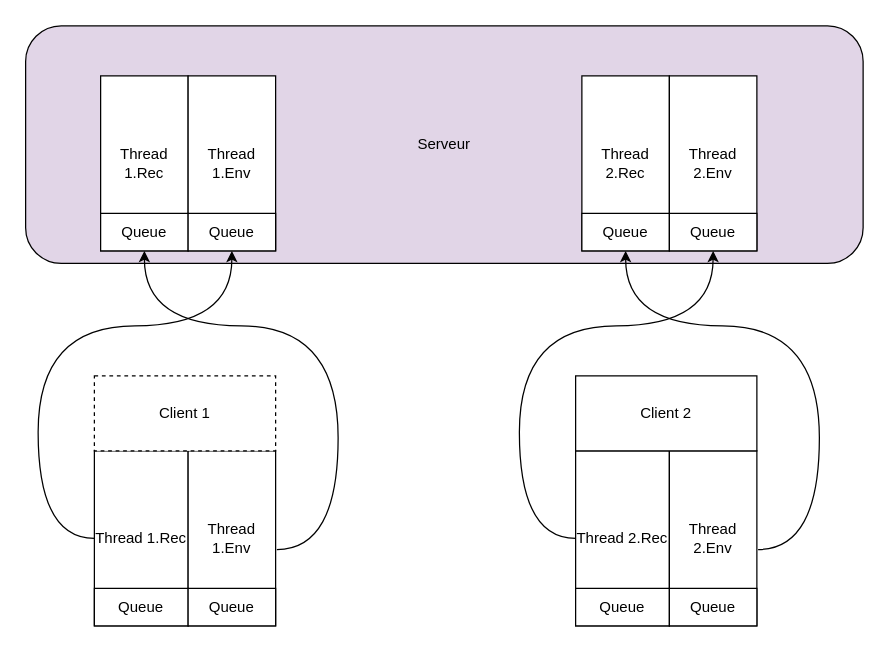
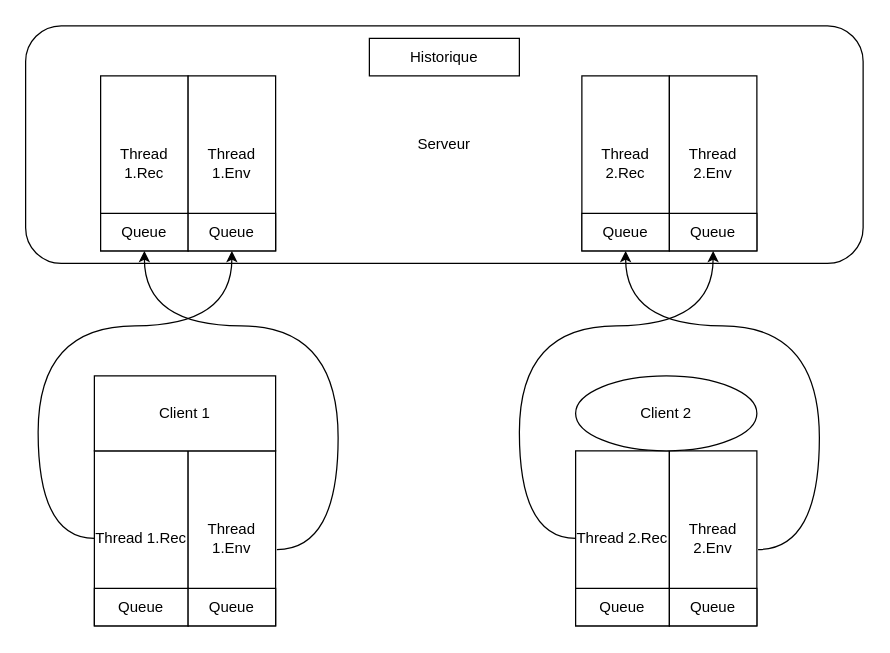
  <mxCell id="0" />
  <mxCell id="1" parent="0" />
- <mxCell id="2" value="Serveur" style="rounded=1;whiteSpace=wrap;html=1;fillColor=#e1d5e7;" vertex="1" parent="1"><mxGeometry x="20" y="20" width="670" height="190" as="geometry" /></mxCell>
+ <mxCell id="2" value="Serveur" style="rounded=1;whiteSpace=wrap;html=1;" vertex="1" parent="1"><mxGeometry x="20" y="20" width="670" height="190" as="geometry" /></mxCell>
+ <mxCell id="3" value="Historique" style="rounded=0;whiteSpace=wrap;html=1;" vertex="1" parent="1"><mxGeometry x="295" y="30" width="120" height="30" as="geometry" /></mxCell>
  <mxCell id="4" value="Thread 1.Rec" style="rounded=0;whiteSpace=wrap;html=1;" vertex="1" parent="1"><mxGeometry x="80" y="60" width="70" height="140" as="geometry" /></mxCell>
  <mxCell id="5" value="Thread 1.Env" style="rounded=0;whiteSpace=wrap;html=1;" vertex="1" parent="1"><mxGeometry x="150" y="60" width="70" height="140" as="geometry" /></mxCell>
  <mxCell id="6" value="Queue" style="rounded=0;whiteSpace=wrap;html=1;" vertex="1" parent="1"><mxGeometry x="80" y="170" width="70" height="30" as="geometry" /></mxCell>
  <mxCell id="7" value="Queue" style="rounded=0;whiteSpace=wrap;html=1;" vertex="1" parent="1"><mxGeometry x="150" y="170" width="70" height="30" as="geometry" /></mxCell>
  <mxCell id="8" value="Thread 1.Rec" style="rounded=0;whiteSpace=wrap;html=1;" vertex="1" parent="1"><mxGeometry x="75" y="360" width="75" height="140" as="geometry" /></mxCell>
  <mxCell id="9" value="Thread 1.Env" style="rounded=0;whiteSpace=wrap;html=1;" vertex="1" parent="1"><mxGeometry x="150" y="360" width="70" height="140" as="geometry" /></mxCell>
  <mxCell id="10" value="Queue" style="rounded=0;whiteSpace=wrap;html=1;" vertex="1" parent="1"><mxGeometry x="75" y="470" width="75" height="30" as="geometry" /></mxCell>
  <mxCell id="11" value="Queue" style="rounded=0;whiteSpace=wrap;html=1;" vertex="1" parent="1"><mxGeometry x="150" y="470" width="70" height="30" as="geometry" /></mxCell>
- <mxCell id="12" value="Client 1" style="rounded=0;whiteSpace=wrap;html=1;dashed=1;" vertex="1" parent="1"><mxGeometry x="75" y="300" width="145" height="60" as="geometry" /></mxCell>
+ <mxCell id="12" value="Client 1" style="rounded=0;whiteSpace=wrap;html=1;" vertex="1" parent="1"><mxGeometry x="75" y="300" width="145" height="60" as="geometry" /></mxCell>
  <mxCell id="13" value="" style="curved=1;endArrow=classic;html=1;rounded=0;edgeStyle=orthogonalEdgeStyle;exitX=1.014;exitY=0.564;exitDx=0;exitDy=0;exitPerimeter=0;entryX=0.5;entryY=1;entryDx=0;entryDy=0;" edge="1" parent="1" source="9" target="6"><mxGeometry width="50" height="50" relative="1" as="geometry"><mxPoint x="340" y="300" as="sourcePoint" /><mxPoint x="180" y="200" as="targetPoint" /><Array as="points"><mxPoint x="270" y="439" /><mxPoint x="270" y="260" /><mxPoint x="115" y="260" /></Array></mxGeometry></mxCell>
  <mxCell id="14" value="Thread 2.Rec" style="rounded=0;whiteSpace=wrap;html=1;" vertex="1" parent="1"><mxGeometry x="465" y="60" width="70" height="140" as="geometry" /></mxCell>
  <mxCell id="15" value="Thread 2.Env" style="rounded=0;whiteSpace=wrap;html=1;" vertex="1" parent="1"><mxGeometry x="535" y="60" width="70" height="140" as="geometry" /></mxCell>
  <mxCell id="16" value="Queue" style="rounded=0;whiteSpace=wrap;html=1;" vertex="1" parent="1"><mxGeometry x="465" y="170" width="70" height="30" as="geometry" /></mxCell>
  <mxCell id="17" value="Queue" style="rounded=0;whiteSpace=wrap;html=1;" vertex="1" parent="1"><mxGeometry x="535" y="170" width="70" height="30" as="geometry" /></mxCell>
  <mxCell id="18" value="" style="curved=1;endArrow=classic;html=1;rounded=0;edgeStyle=orthogonalEdgeStyle;exitX=0;exitY=0.5;exitDx=0;exitDy=0;entryX=0.5;entryY=1;entryDx=0;entryDy=0;" edge="1" parent="1" source="8" target="7"><mxGeometry width="50" height="50" relative="1" as="geometry"><mxPoint x="340" y="300" as="sourcePoint" /><mxPoint x="390" y="250" as="targetPoint" /><Array as="points"><mxPoint x="30" y="430" /><mxPoint x="30" y="260" /><mxPoint x="185" y="260" /></Array></mxGeometry></mxCell>
  <mxCell id="19" value="Thread 2.Rec" style="rounded=0;whiteSpace=wrap;html=1;" vertex="1" parent="1"><mxGeometry x="460" y="360" width="75" height="140" as="geometry" /></mxCell>
  <mxCell id="20" value="Thread 2.Env" style="rounded=0;whiteSpace=wrap;html=1;" vertex="1" parent="1"><mxGeometry x="535" y="360" width="70" height="140" as="geometry" /></mxCell>
  <mxCell id="21" value="Queue" style="rounded=0;whiteSpace=wrap;html=1;" vertex="1" parent="1"><mxGeometry x="460" y="470" width="75" height="30" as="geometry" /></mxCell>
  <mxCell id="22" value="Queue" style="rounded=0;whiteSpace=wrap;html=1;" vertex="1" parent="1"><mxGeometry x="535" y="470" width="70" height="30" as="geometry" /></mxCell>
- <mxCell id="23" value="Client 2" style="rounded=0;whiteSpace=wrap;html=1;" vertex="1" parent="1"><mxGeometry x="460" y="300" width="145" height="60" as="geometry" /></mxCell>
+ <mxCell id="23" value="Client 2" style="ellipse;whiteSpace=wrap;html=1;" vertex="1" parent="1"><mxGeometry x="460" y="300" width="145" height="60" as="geometry" /></mxCell>
  <mxCell id="24" value="" style="curved=1;endArrow=classic;html=1;rounded=0;edgeStyle=orthogonalEdgeStyle;exitX=1.014;exitY=0.564;exitDx=0;exitDy=0;exitPerimeter=0;entryX=0.5;entryY=1;entryDx=0;entryDy=0;" edge="1" parent="1" source="20"><mxGeometry width="50" height="50" relative="1" as="geometry"><mxPoint x="725" y="300" as="sourcePoint" /><mxPoint x="500" y="200" as="targetPoint" /><Array as="points"><mxPoint x="655" y="439" /><mxPoint x="655" y="260" /><mxPoint x="500" y="260" /></Array></mxGeometry></mxCell>
  <mxCell id="25" value="" style="curved=1;endArrow=classic;html=1;rounded=0;edgeStyle=orthogonalEdgeStyle;exitX=0;exitY=0.5;exitDx=0;exitDy=0;entryX=0.5;entryY=1;entryDx=0;entryDy=0;" edge="1" parent="1" source="19"><mxGeometry width="50" height="50" relative="1" as="geometry"><mxPoint x="725" y="300" as="sourcePoint" /><mxPoint x="570" y="200" as="targetPoint" /><Array as="points"><mxPoint x="415" y="430" /><mxPoint x="415" y="260" /><mxPoint x="570" y="260" /></Array></mxGeometry></mxCell>
